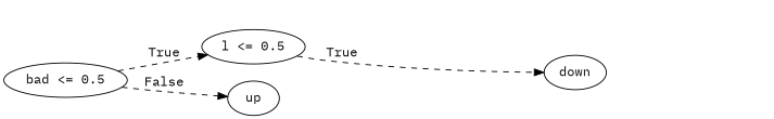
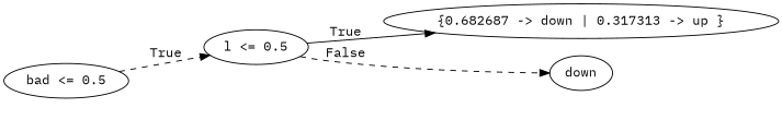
  digraph {
    fontname="IBM Plex Mono"
    rankdir=LR
    node [fontname="IBM Plex Mono"]
    edge [fontname="IBM Plex Mono" style=dashed]
    n1 [label="bad <= 0.5"]
    n2 [label="l <= 0.5"]
-   n3 [label=up]
+   n4 [label="{0.682687 -> down | 0.317313 -> up }"]
    n5 [label=down]
    n1 -> n2 [label=True]
-   n1 -> n3 [label=False]
-   n2 -> n5 [label=True]
+   n2 -> n4 [label=True style=""]
+   n2 -> n5 [label=False]
  }
